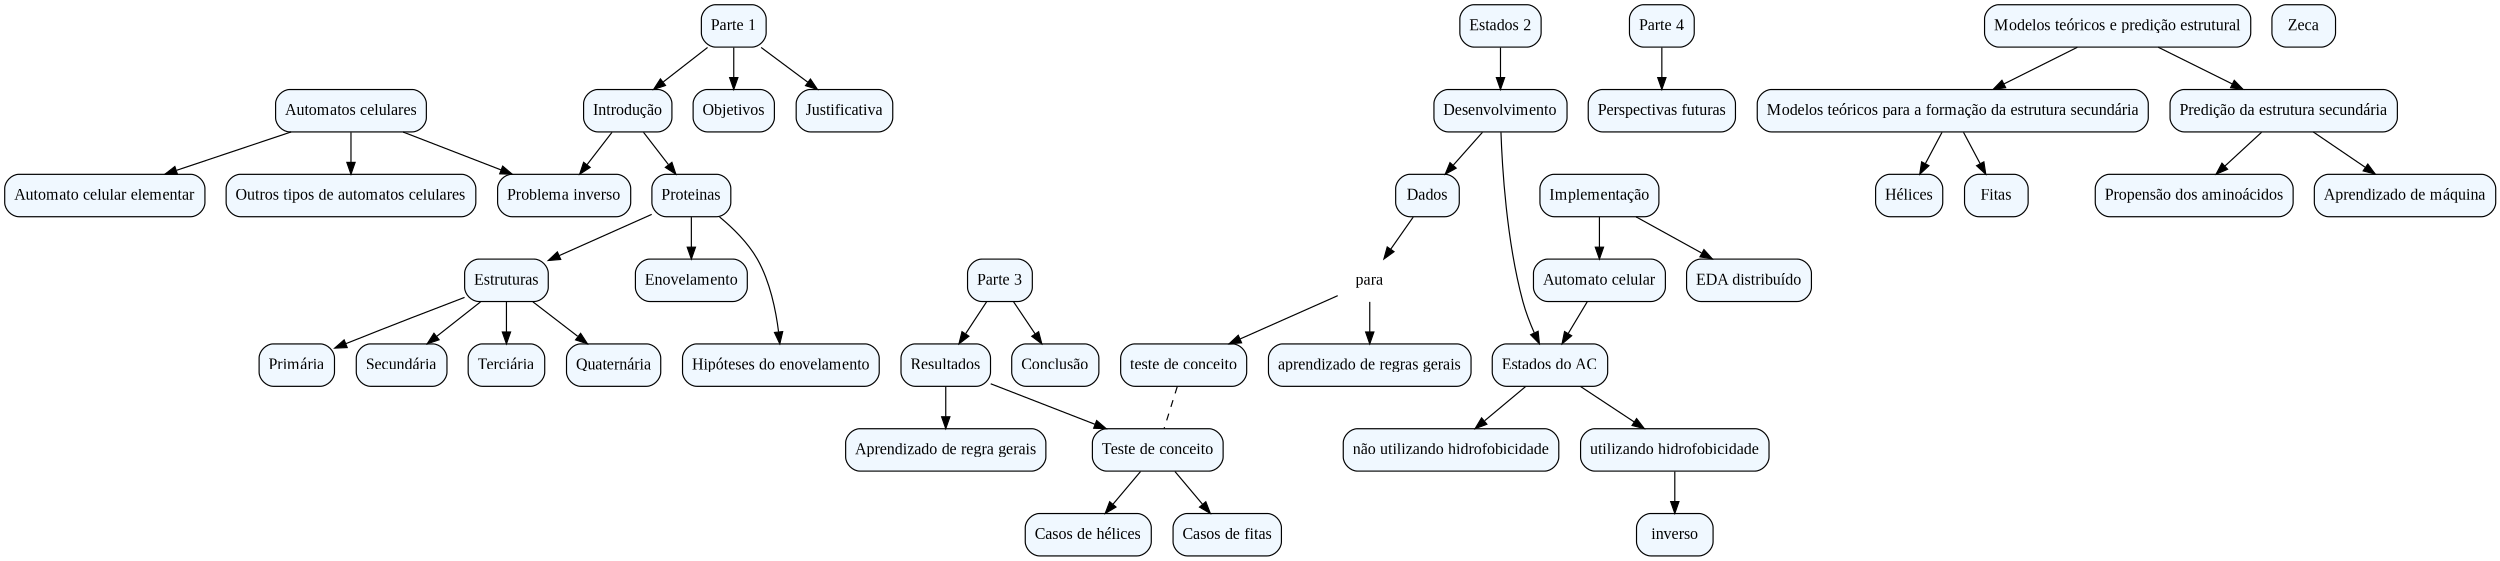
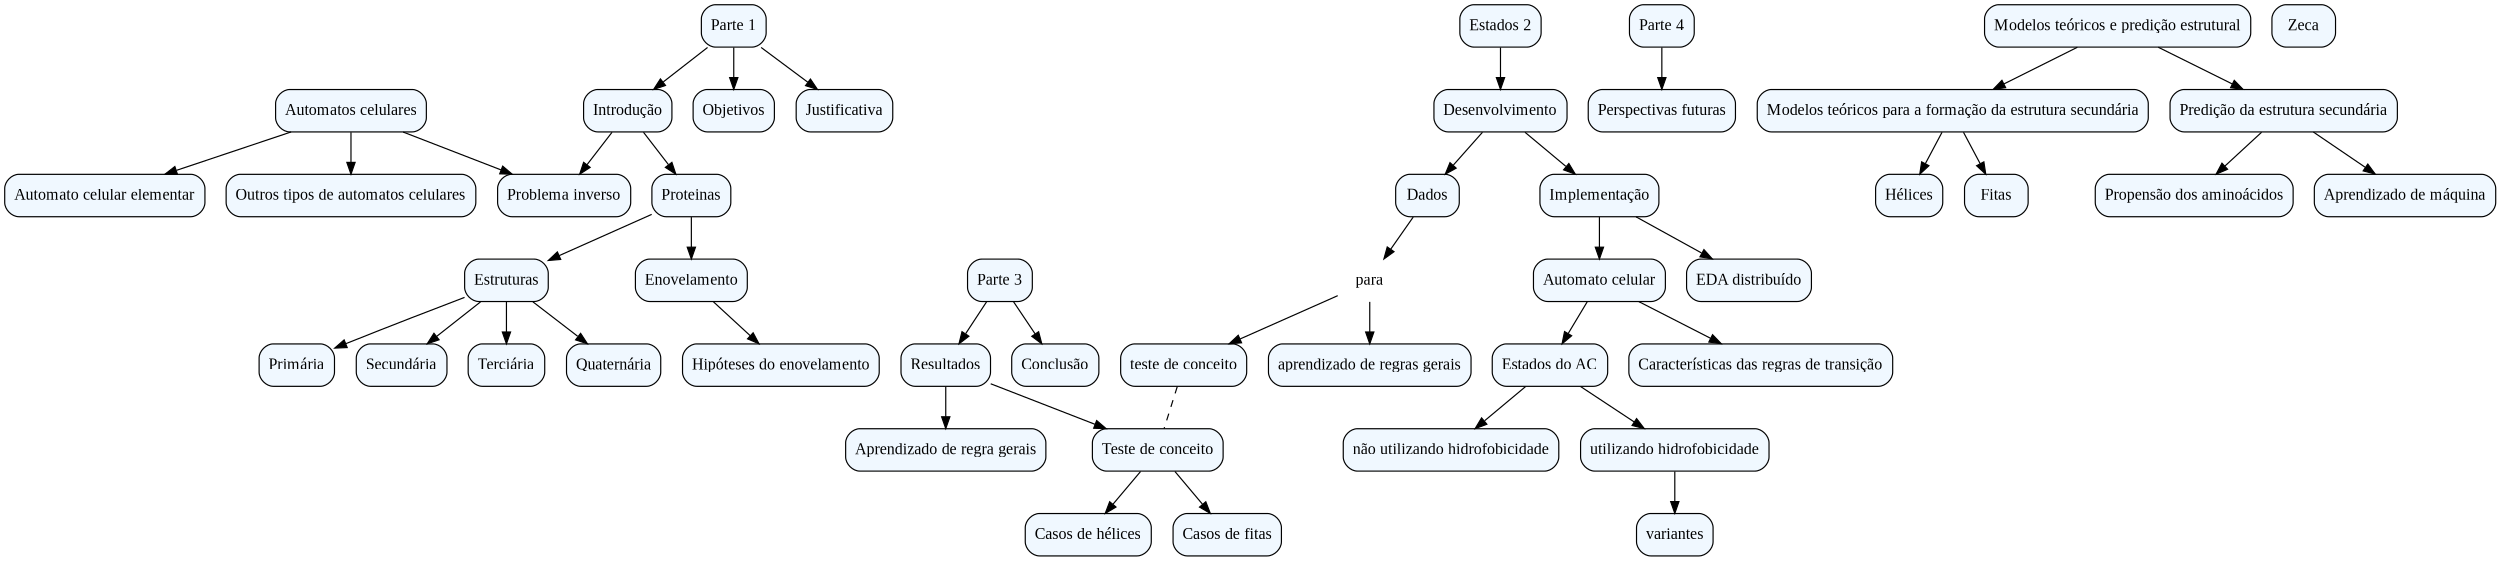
  digraph {
    fontname="Liberation Serif"
    node [fillcolor=aliceblue fontname="Liberation Serif" shape=box style="rounded,filled"]
    edge [fontname="Liberation Serif"]
    n1 [label=Estruturas]
    n2 [label="Primária"]
    n3 [label="Secundária"]
    n4 [label="Terciária"]
    n5 [label="Quaternária"]
    n6 [label=Enovelamento]
    n7 [label="Hipóteses do enovelamento"]
    n8 [label="Estados 2"]
    n9 [label=Desenvolvimento]
    n10 [label=Dados]
    n11 [label="Implementação"]
    n12 [label=para shape=plaintext fillcolor="" style=""]
    n13 [label="Automato celular"]
    n14 [label="EDA distribuído"]
    n15 [label="Estados do AC"]
    n16 [label="não utilizando hidrofobicidade"]
    n17 [label="utilizando hidrofobicidade"]
-   n18 [label=inverso]
+   n18 [label=variantes]
    n19 [label="Parte 3"]
    n20 [label=Resultados]
    n21 [label="Conclusão"]
    n22 [label="Teste de conceito"]
    n23 [label="Aprendizado de regra gerais"]
    n24 [label="Casos de hélices"]
    n25 [label="Casos de fitas"]
    n26 [label="Parte 4"]
    n27 [label="Perspectivas futuras"]
    n28 [label="Modelos teóricos para a formação da estrutura secundária"]
    n29 [label="Hélices"]
    n30 [label=Fitas]
    n31 [label="Predição da estrutura secundária"]
    n32 [label="Propensão dos aminoácidos"]
    n33 [label="Aprendizado de máquina"]
    n34 [label="Automatos celulares"]
    n35 [label="Automato celular elementar"]
    n36 [label="Outros tipos de automatos celulares"]
    n37 [label="Problema inverso"]
    n38 [label="teste de conceito"]
    n39 [label="aprendizado de regras gerais"]
+   n40 [label="Características das regras de transição"]
    n41 [label="Modelos teóricos e predição estrutural"]
    n42 [label="Parte 1"]
    n43 [label="Introdução"]
    n44 [label=Objetivos]
    n45 [label=Justificativa]
    n46 [label=Proteinas]
    n47 [label=Zeca]
    n1 -> n2
    n1 -> n3
    n1 -> n4
    n1 -> n5
-   n46 -> n7
+   n6 -> n7
    n8 -> n9
    n9 -> n10
-   n9 -> n15
+   n9 -> n11
    n10 -> n12
    n11 -> n13
    n11 -> n14
    n12 -> n38
    n12 -> n39
    n13 -> n15
+   n13 -> n40
    n15 -> n16
    n15 -> n17
    n17 -> n18
    n19 -> n20
    n19 -> n21
    n20 -> n22
    n20 -> n23
    n22 -> n24
    n22 -> n25
    n26 -> n27
    n28 -> n29
    n28 -> n30
    n31 -> n32
    n31 -> n33
    n34 -> n35
    n34 -> n36
    n34 -> n37
    n38 -> n22 [dir=none style=dashed]
    n41 -> n28
    n41 -> n31
    n42 -> n43
    n42 -> n44
    n42 -> n45
    n43 -> n37
    n43 -> n46
    n46 -> n1
    n46 -> n6
  }
